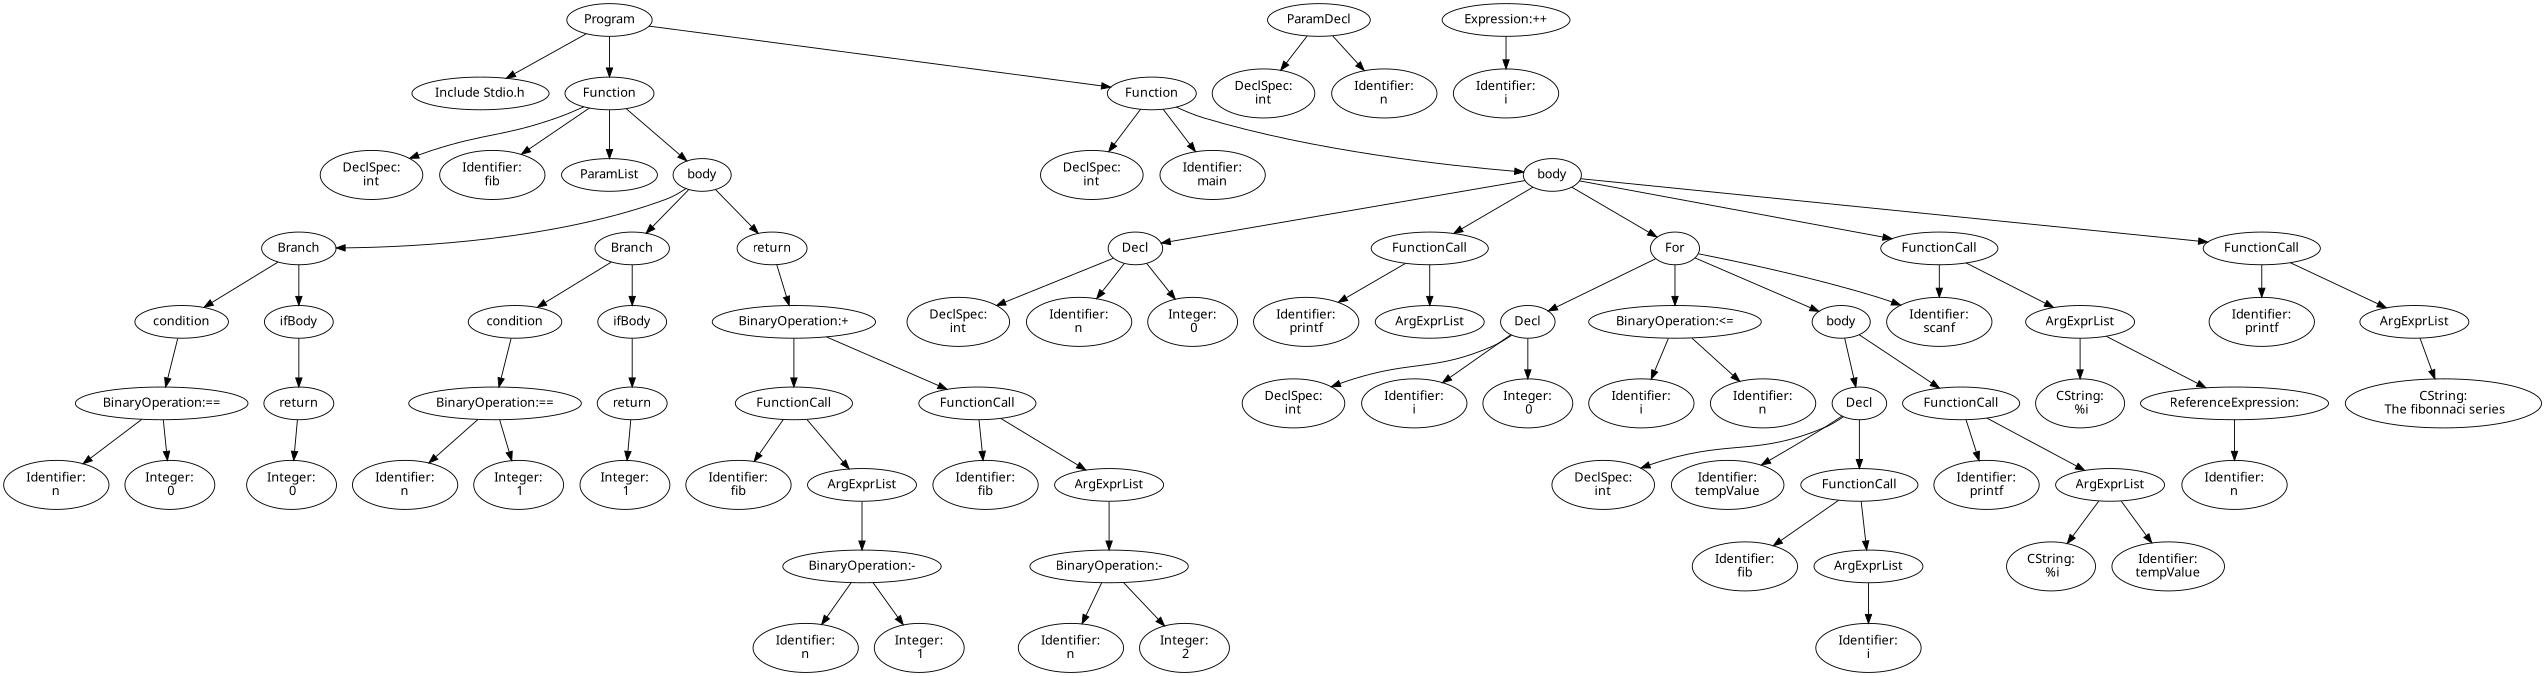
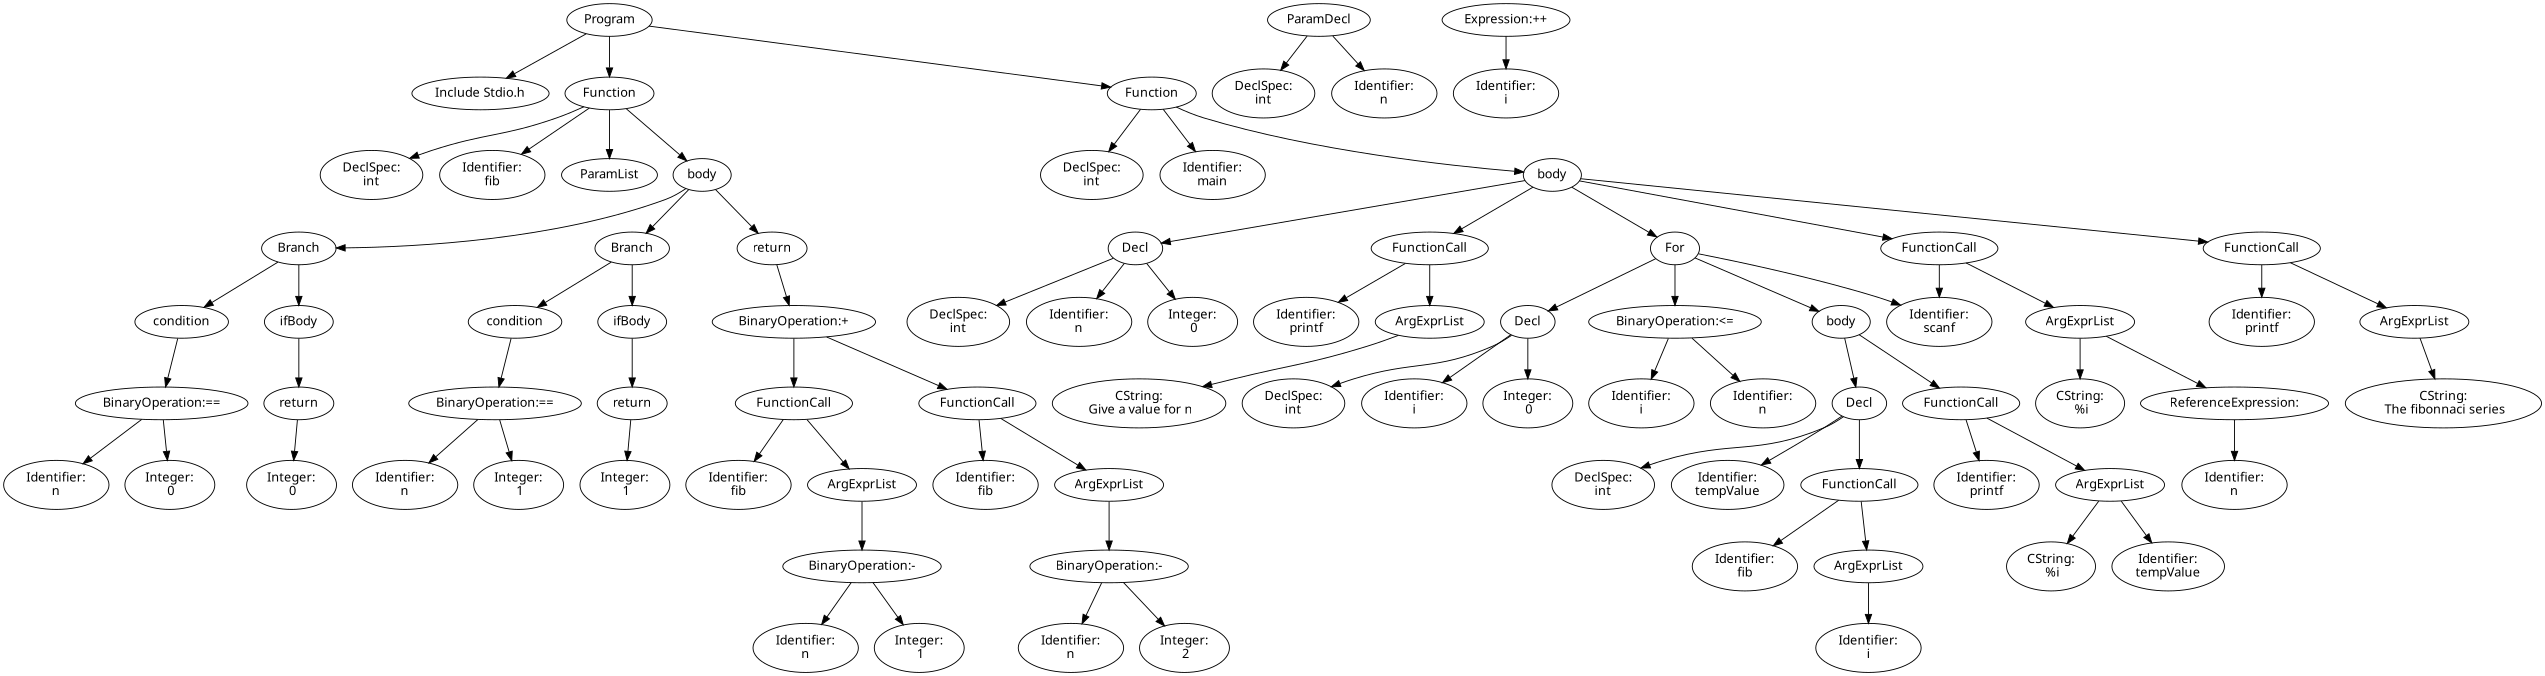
  digraph {
    fontname="Noto Sans"
    node [fontname="Noto Sans"]
    edge [fontname="Noto Sans"]
    n1 [label=Program]
    n2 [label="Include Stdio.h"]
    n3 [label=Function]
    n4 [label=Function]
    n5 [label="DeclSpec:\nint"]
    n6 [label="Identifier:\nfib"]
    n7 [label=ParamList]
    n8 [label=body]
    n9 [label="DeclSpec:\nint"]
    n10 [label="Identifier:\nmain"]
    n11 [label=body]
    n12 [label=Branch]
    n13 [label=Branch]
    n14 [label=return]
    n15 [label=ParamDecl]
    n16 [label="DeclSpec:\nint"]
    n17 [label="Identifier:\nn"]
    n18 [label=condition]
    n19 [label=ifBody]
    n20 [label=condition]
    n21 [label=ifBody]
    n22 [label="BinaryOperation:+"]
    n23 [label="BinaryOperation:=="]
    n24 [label=return]
    n25 [label="Identifier:\nn"]
    n26 [label="Integer:\n 0"]
    n27 [label="Integer:\n 0"]
    n28 [label="BinaryOperation:=="]
    n29 [label=return]
    n30 [label="Identifier:\nn"]
    n31 [label="Integer:\n 1"]
    n32 [label="Integer:\n 1"]
    n33 [label=FunctionCall]
    n34 [label=FunctionCall]
    n35 [label="Identifier:\nfib"]
    n36 [label=ArgExprList]
    n37 [label="Identifier:\nfib"]
    n38 [label=ArgExprList]
    n39 [label="BinaryOperation:-"]
    n40 [label="Identifier:\nn"]
    n41 [label="Integer:\n 1"]
    n42 [label="BinaryOperation:-"]
    n43 [label="Identifier:\nn"]
    n44 [label="Integer:\n 2"]
    n45 [label=Decl]
    n46 [label=FunctionCall]
    n47 [label=FunctionCall]
    n48 [label=FunctionCall]
    n49 [label=For]
    n50 [label="DeclSpec:\nint"]
    n51 [label="Identifier:\nn"]
    n52 [label="Integer:\n 0"]
    n53 [label="Identifier:\nprintf"]
    n54 [label=ArgExprList]
    n55 [label="Identifier:\nscanf"]
    n56 [label=ArgExprList]
    n57 [label="Identifier:\nprintf"]
    n58 [label=ArgExprList]
    n59 [label=Decl]
    n60 [label="BinaryOperation:<="]
    n61 [label=body]
+   n62 [label="CString:\n Give a value for n\n"]
    n63 [label="CString:\n %i"]
    n64 [label="ReferenceExpression:\n"]
    n65 [label="Identifier:\nn"]
    n66 [label="CString:\n The fibonnaci series\n"]
    n67 [label="DeclSpec:\nint"]
    n68 [label="Identifier:\ni"]
    n69 [label="Integer:\n 0"]
    n70 [label="Identifier:\ni"]
    n71 [label="Identifier:\nn"]
    n72 [label="Expression:++"]
    n73 [label="Identifier:\ni"]
    n74 [label=Decl]
    n75 [label=FunctionCall]
    n76 [label="DeclSpec:\nint"]
    n77 [label="Identifier:\ntempValue"]
    n78 [label=FunctionCall]
    n79 [label="Identifier:\nprintf"]
    n80 [label=ArgExprList]
    n81 [label="Identifier:\nfib"]
    n82 [label=ArgExprList]
    n83 [label="Identifier:\ni"]
    n84 [label="CString:\n %i\n"]
    n85 [label="Identifier:\ntempValue"]
    n1 -> n2
    n1 -> n3
    n1 -> n4
    n3 -> n5
    n3 -> n6
    n3 -> n7
    n3 -> n8
    n4 -> n9
    n4 -> n10
    n4 -> n11
    n8 -> n12
    n8 -> n13
    n8 -> n14
    n11 -> n45
    n11 -> n46
    n11 -> n47
    n11 -> n48
    n11 -> n49
    n12 -> n18
    n12 -> n19
    n13 -> n20
    n13 -> n21
    n14 -> n22
    n15 -> n16
    n15 -> n17
    n18 -> n23
    n19 -> n24
    n20 -> n28
    n21 -> n29
    n22 -> n33
    n22 -> n34
    n23 -> n25
    n23 -> n26
    n24 -> n27
    n28 -> n30
    n28 -> n31
    n29 -> n32
    n33 -> n35
    n33 -> n36
    n34 -> n37
    n34 -> n38
    n36 -> n39
    n38 -> n42
    n39 -> n40
    n39 -> n41
    n42 -> n43
    n42 -> n44
    n45 -> n50
    n45 -> n51
    n45 -> n52
    n46 -> n53
    n46 -> n54
    n47 -> n55
    n47 -> n56
    n48 -> n57
    n48 -> n58
    n49 -> n55
    n49 -> n59
    n49 -> n60
    n49 -> n61
+   n54 -> n62
    n56 -> n63
    n56 -> n64
    n58 -> n66
    n59 -> n67
    n59 -> n68
    n59 -> n69
    n60 -> n70
    n60 -> n71
    n61 -> n74
    n61 -> n75
    n64 -> n65
    n72 -> n73
    n74 -> n76
    n74 -> n77
    n74 -> n78
    n75 -> n79
    n75 -> n80
    n78 -> n81
    n78 -> n82
    n80 -> n84
    n80 -> n85
    n82 -> n83
  }
